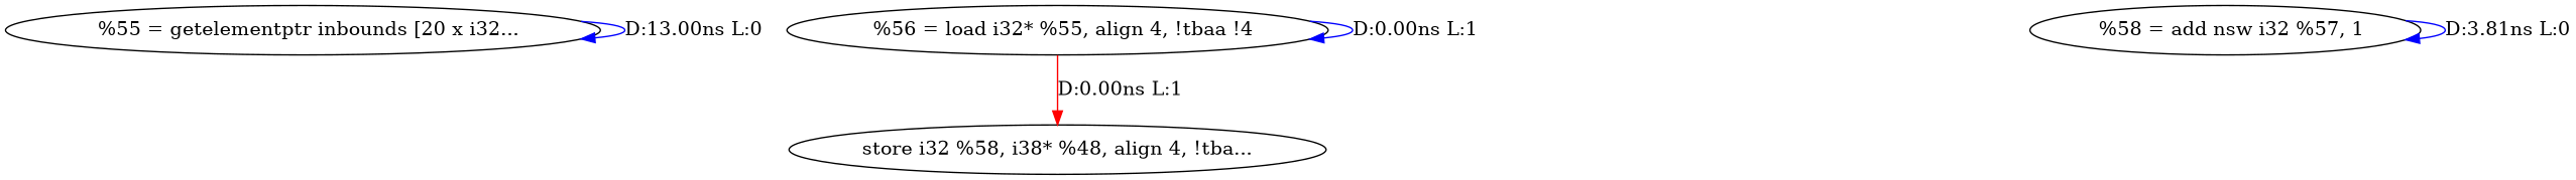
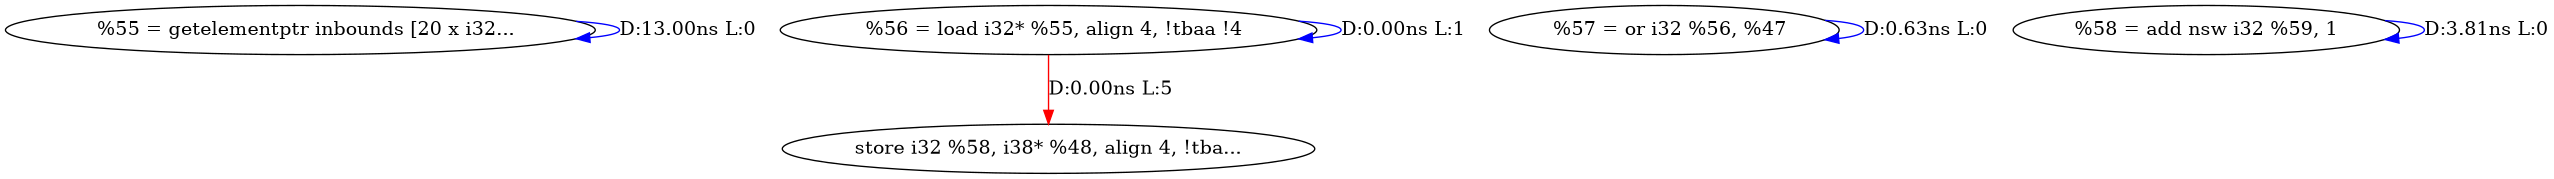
  digraph {
    edge [color=blue]
    n1 [label="  %55 = getelementptr inbounds [20 x i32..."]
    n2 [label="  %56 = load i32* %55, align 4, !tbaa !4"]
    n3 [label="store i32 %58, i38* %48, align 4, !tba..."]
-   n5 [label="  %58 = add nsw i32 %57, 1"]
+   n4 [label="  %57 = or i32 %56, %47"]
+   n5 [label="%58 = add nsw i32 %59, 1"]
    n1 -> n1 [label="D:13.00ns L:0"]
    n2 -> n2 [label="D:0.00ns L:1"]
-   n2 -> n3 [color=red label="D:0.00ns L:1"]
+   n2 -> n3 [color=red label="D:0.00ns L:5"]
+   n4 -> n4 [label="D:0.63ns L:0"]
    n5 -> n5 [label="D:3.81ns L:0"]
  }
